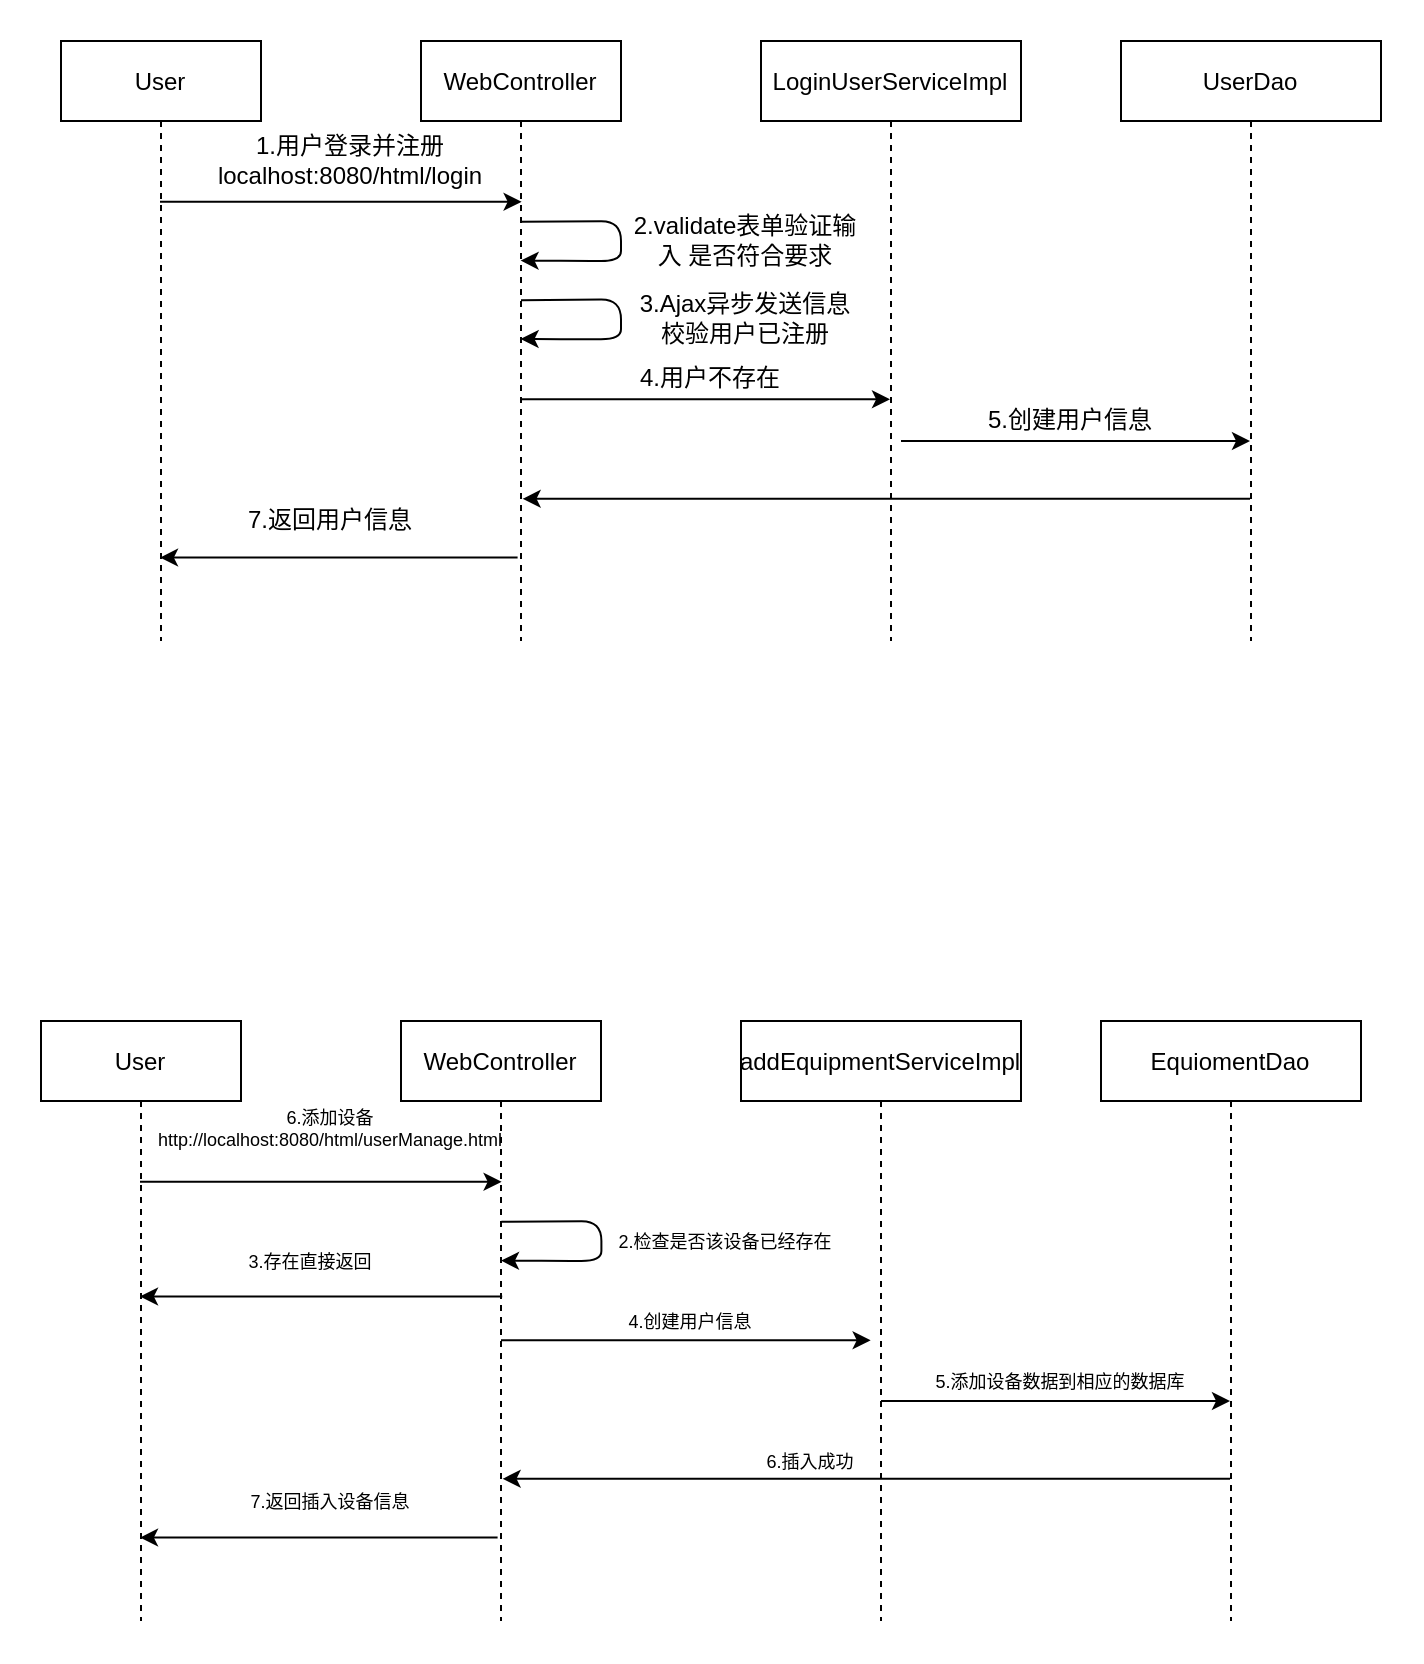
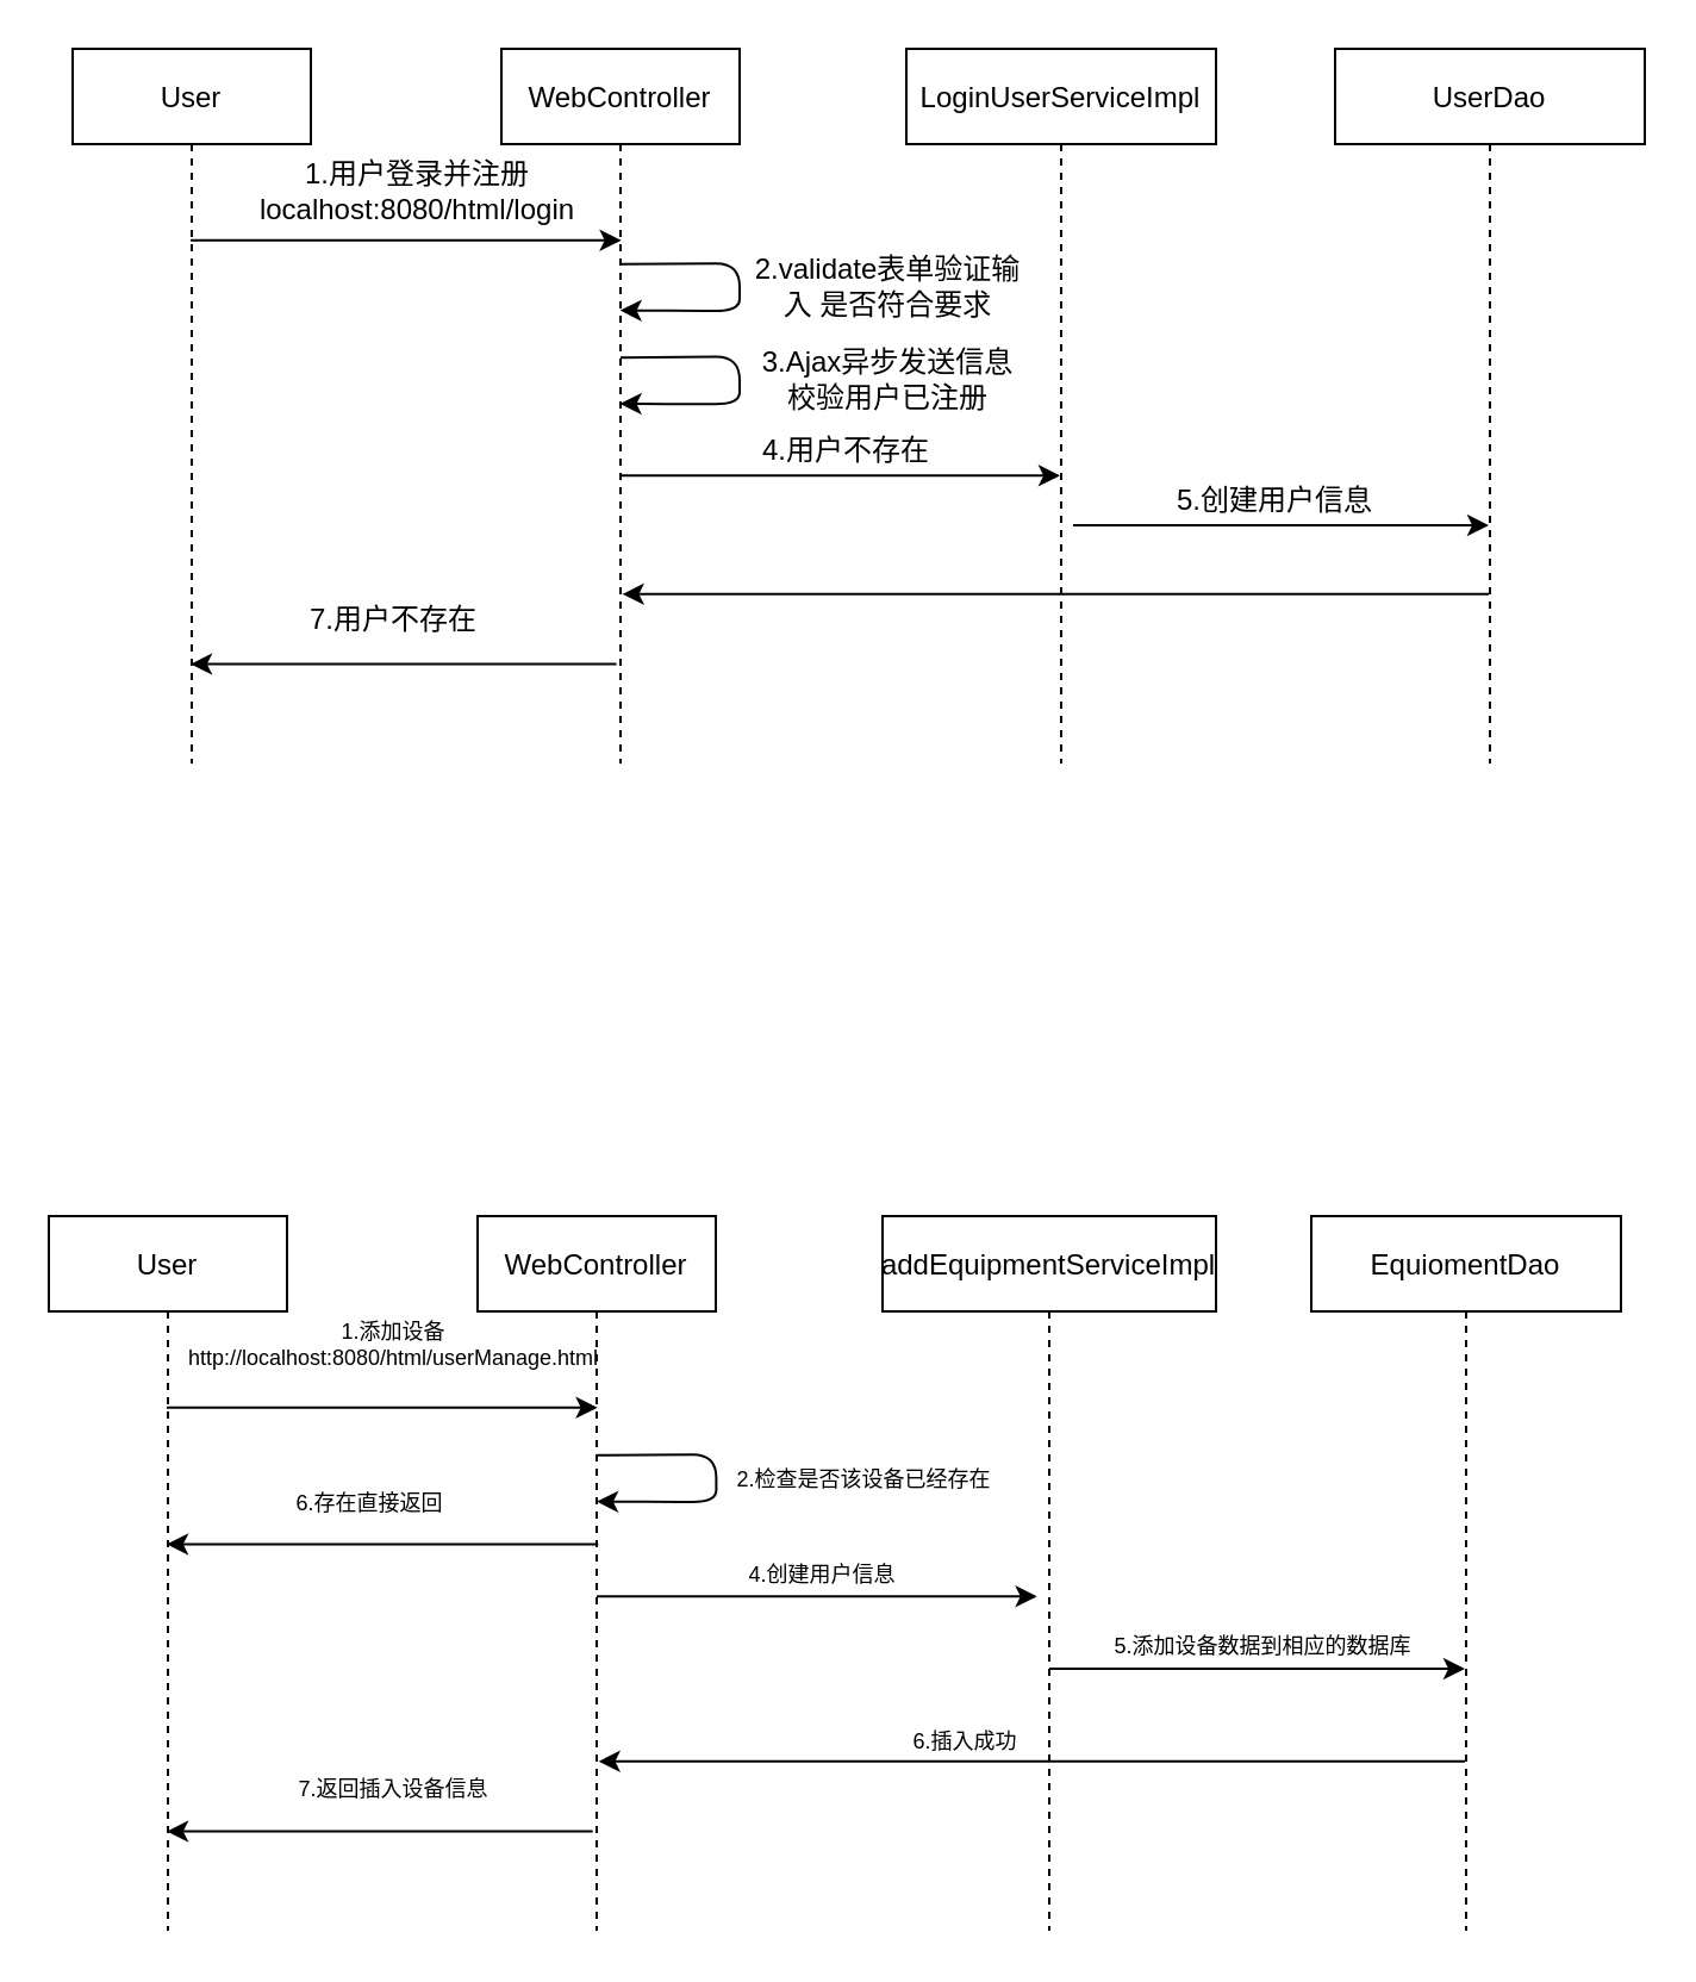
  <mxCell id="0" />
  <mxCell id="1" parent="0" />
  <mxCell id="2" value="User" style="shape=umlLifeline;perimeter=lifelinePerimeter;container=1;collapsible=0;recursiveResize=0;rounded=0;shadow=0;strokeWidth=1;" parent="1" vertex="1"><mxGeometry x="30" y="20" width="100" height="300" as="geometry" /></mxCell>
  <mxCell id="3" value="WebController" style="shape=umlLifeline;perimeter=lifelinePerimeter;container=1;collapsible=0;recursiveResize=0;rounded=0;shadow=0;strokeWidth=1;" parent="1" vertex="1"><mxGeometry x="210" y="20" width="100" height="300" as="geometry" /></mxCell>
  <mxCell id="4" value="LoginUserServiceImpl" style="shape=umlLifeline;perimeter=lifelinePerimeter;container=1;collapsible=0;recursiveResize=0;rounded=0;shadow=0;strokeWidth=1;" vertex="1" parent="1"><mxGeometry x="380" y="20" width="130" height="300" as="geometry" /></mxCell>
  <mxCell id="5" value="" style="endArrow=classic;html=1;" edge="1" parent="4" target="6"><mxGeometry width="50" height="50" relative="1" as="geometry"><mxPoint x="70" y="200" as="sourcePoint" /><mxPoint x="120" y="150" as="targetPoint" /></mxGeometry></mxCell>
  <mxCell id="6" value="UserDao" style="shape=umlLifeline;perimeter=lifelinePerimeter;container=1;collapsible=0;recursiveResize=0;rounded=0;shadow=0;strokeWidth=1;" vertex="1" parent="1"><mxGeometry x="560" y="20" width="130" height="300" as="geometry" /></mxCell>
  <mxCell id="7" value="" style="endArrow=classic;html=1;entryX=0.503;entryY=0.268;entryDx=0;entryDy=0;entryPerimeter=0;" edge="1" parent="1" source="2" target="3"><mxGeometry width="50" height="50" relative="1" as="geometry"><mxPoint x="130" y="150" as="sourcePoint" /><mxPoint x="180" y="100" as="targetPoint" /></mxGeometry></mxCell>
  <mxCell id="8" value="" style="endArrow=classic;html=1;" edge="1" parent="1"><mxGeometry width="50" height="50" relative="1" as="geometry"><mxPoint x="259.667" y="199.17" as="sourcePoint" /><mxPoint x="444.5" y="199.17" as="targetPoint" /></mxGeometry></mxCell>
  <mxCell id="9" value="&lt;div&gt;1.用户登录并注册&lt;/div&gt;&lt;div&gt;localhost:8080/html/login&lt;br&gt;&lt;/div&gt;" style="text;html=1;strokeColor=none;fillColor=none;align=center;verticalAlign=middle;whiteSpace=wrap;rounded=0;" vertex="1" parent="1"><mxGeometry x="100" y="70" width="150" height="20" as="geometry" /></mxCell>
  <mxCell id="10" value="3.Ajax异步发送信息校验用户已注册" style="text;html=1;strokeColor=none;fillColor=none;align=center;verticalAlign=middle;whiteSpace=wrap;rounded=0;" vertex="1" parent="1"><mxGeometry x="315" y="149.17" width="115" height="20" as="geometry" /></mxCell>
  <mxCell id="11" value="4.用户不存在" style="text;html=1;strokeColor=none;fillColor=none;align=center;verticalAlign=middle;whiteSpace=wrap;rounded=0;" vertex="1" parent="1"><mxGeometry x="300" y="179.17" width="110" height="20" as="geometry" /></mxCell>
  <mxCell id="12" value="5.创建用户信息" style="text;html=1;strokeColor=none;fillColor=none;align=center;verticalAlign=middle;whiteSpace=wrap;rounded=0;" vertex="1" parent="1"><mxGeometry x="480" y="200" width="110" height="20" as="geometry" /></mxCell>
  <mxCell id="13" value="" style="endArrow=classic;html=1;entryX=0.508;entryY=0.763;entryDx=0;entryDy=0;entryPerimeter=0;" edge="1" parent="1" source="6" target="3"><mxGeometry width="50" height="50" relative="1" as="geometry"><mxPoint x="530" y="300" as="sourcePoint" /><mxPoint x="580" y="250" as="targetPoint" /></mxGeometry></mxCell>
  <mxCell id="14" value="" style="endArrow=classic;html=1;exitX=0.483;exitY=0.861;exitDx=0;exitDy=0;exitPerimeter=0;" edge="1" parent="1" source="3" target="2"><mxGeometry width="50" height="50" relative="1" as="geometry"><mxPoint x="140" y="270" as="sourcePoint" /><mxPoint x="190" y="220" as="targetPoint" /></mxGeometry></mxCell>
- <mxCell id="15" value="7.返回用户信息" style="text;html=1;strokeColor=none;fillColor=none;align=center;verticalAlign=middle;whiteSpace=wrap;rounded=0;" vertex="1" parent="1"><mxGeometry x="120" y="250" width="90" height="20" as="geometry" /></mxCell>
+ <mxCell id="15" value="7.用户不存在" style="text;html=1;strokeColor=none;fillColor=none;align=center;verticalAlign=middle;whiteSpace=wrap;rounded=0;" vertex="1" parent="1"><mxGeometry x="120" y="250" width="90" height="20" as="geometry" /></mxCell>
  <mxCell id="16" value="" style="endArrow=classic;html=1;entryX=0.498;entryY=0.366;entryDx=0;entryDy=0;entryPerimeter=0;" edge="1" parent="1" target="3"><mxGeometry width="50" height="50" relative="1" as="geometry"><mxPoint x="260.001" y="110.4" as="sourcePoint" /><mxPoint x="259" y="132" as="targetPoint" /><Array as="points"><mxPoint x="310" y="110" /><mxPoint x="310" y="130" /><mxPoint x="290" y="130" /></Array></mxGeometry></mxCell>
  <mxCell id="17" value="2.validate表单验证输入 是否符合要求" style="text;html=1;strokeColor=none;fillColor=none;align=center;verticalAlign=middle;whiteSpace=wrap;rounded=0;" vertex="1" parent="1"><mxGeometry x="315" y="110" width="115" height="20" as="geometry" /></mxCell>
  <mxCell id="18" value="" style="endArrow=classic;html=1;entryX=0.498;entryY=0.366;entryDx=0;entryDy=0;entryPerimeter=0;" edge="1" parent="1"><mxGeometry width="50" height="50" relative="1" as="geometry"><mxPoint x="260.001" y="149.57" as="sourcePoint" /><mxPoint x="259.8" y="168.97" as="targetPoint" /><Array as="points"><mxPoint x="310" y="149.17" /><mxPoint x="310" y="169.17" /><mxPoint x="290" y="169.17" /></Array></mxGeometry></mxCell>
  <mxCell id="19" value="User" style="shape=umlLifeline;perimeter=lifelinePerimeter;container=1;collapsible=0;recursiveResize=0;rounded=0;shadow=0;strokeWidth=1;" vertex="1" parent="1"><mxGeometry x="20" y="510" width="100" height="300" as="geometry" /></mxCell>
  <mxCell id="20" value="WebController" style="shape=umlLifeline;perimeter=lifelinePerimeter;container=1;collapsible=0;recursiveResize=0;rounded=0;shadow=0;strokeWidth=1;" vertex="1" parent="1"><mxGeometry x="200" y="510" width="100" height="300" as="geometry" /></mxCell>
  <mxCell id="21" value="addEquipmentServiceImpl" style="shape=umlLifeline;perimeter=lifelinePerimeter;container=1;collapsible=0;recursiveResize=0;rounded=0;shadow=0;strokeWidth=1;" vertex="1" parent="1"><mxGeometry x="370" y="510" width="140" height="300" as="geometry" /></mxCell>
  <mxCell id="22" value="" style="endArrow=classic;html=1;" edge="1" parent="21"><mxGeometry width="50" height="50" relative="1" as="geometry"><mxPoint x="70" y="190" as="sourcePoint" /><mxPoint x="244.5" y="190" as="targetPoint" /></mxGeometry></mxCell>
  <mxCell id="23" value="EquiomentDao" style="shape=umlLifeline;perimeter=lifelinePerimeter;container=1;collapsible=0;recursiveResize=0;rounded=0;shadow=0;strokeWidth=1;" vertex="1" parent="1"><mxGeometry x="550" y="510" width="130" height="300" as="geometry" /></mxCell>
  <mxCell id="24" value="" style="endArrow=classic;html=1;entryX=0.503;entryY=0.268;entryDx=0;entryDy=0;entryPerimeter=0;" edge="1" parent="1" source="19" target="20"><mxGeometry width="50" height="50" relative="1" as="geometry"><mxPoint x="120" y="640" as="sourcePoint" /><mxPoint x="170" y="590" as="targetPoint" /></mxGeometry></mxCell>
  <mxCell id="25" value="" style="endArrow=classic;html=1;" edge="1" parent="1"><mxGeometry width="50" height="50" relative="1" as="geometry"><mxPoint x="249.997" y="669.66" as="sourcePoint" /><mxPoint x="434.83" y="669.66" as="targetPoint" /></mxGeometry></mxCell>
- <mxCell id="26" value="&lt;div style=&quot;font-size: 9px&quot;&gt;&lt;font style=&quot;font-size: 9px&quot;&gt;6.添加设备&lt;/font&gt;&lt;/div&gt;&lt;div style=&quot;font-size: 9px&quot;&gt;&lt;font style=&quot;font-size: 9px&quot;&gt;http://localhost:8080/html/userManage.html&lt;br&gt;&lt;/font&gt;&lt;/div&gt;&lt;div style=&quot;font-size: 9px&quot;&gt;&lt;font style=&quot;font-size: 9px&quot;&gt;&lt;br&gt;&lt;/font&gt;&lt;/div&gt;" style="text;html=1;strokeColor=none;fillColor=none;align=center;verticalAlign=middle;whiteSpace=wrap;rounded=0;" vertex="1" parent="1"><mxGeometry x="90" y="560" width="150" height="20" as="geometry" /></mxCell>
+ <mxCell id="26" value="&lt;div style=&quot;font-size: 9px&quot;&gt;&lt;font style=&quot;font-size: 9px&quot;&gt;1.添加设备&lt;/font&gt;&lt;/div&gt;&lt;div style=&quot;font-size: 9px&quot;&gt;&lt;font style=&quot;font-size: 9px&quot;&gt;http://localhost:8080/html/userManage.html&lt;br&gt;&lt;/font&gt;&lt;/div&gt;&lt;div style=&quot;font-size: 9px&quot;&gt;&lt;font style=&quot;font-size: 9px&quot;&gt;&lt;br&gt;&lt;/font&gt;&lt;/div&gt;" style="text;html=1;strokeColor=none;fillColor=none;align=center;verticalAlign=middle;whiteSpace=wrap;rounded=0;" vertex="1" parent="1"><mxGeometry x="90" y="560" width="150" height="20" as="geometry" /></mxCell>
  <mxCell id="27" value="&lt;font style=&quot;font-size: 9px&quot;&gt;2.检查是否该设备已经存在&lt;/font&gt;" style="text;html=1;strokeColor=none;fillColor=none;align=center;verticalAlign=middle;whiteSpace=wrap;rounded=0;" vertex="1" parent="1"><mxGeometry x="305.2" y="610" width="114.8" height="20" as="geometry" /></mxCell>
  <mxCell id="28" value="&lt;font style=&quot;font-size: 9px&quot;&gt;4.&lt;font style=&quot;font-size: 9px&quot;&gt;创建用户信息&lt;/font&gt;&lt;/font&gt;" style="text;html=1;strokeColor=none;fillColor=none;align=center;verticalAlign=middle;whiteSpace=wrap;rounded=0;" vertex="1" parent="1"><mxGeometry x="290.33" y="649.66" width="110" height="20" as="geometry" /></mxCell>
  <mxCell id="29" value="&lt;font style=&quot;font-size: 9px&quot;&gt;5.添加设备数据到相应的数据库&lt;/font&gt;" style="text;html=1;strokeColor=none;fillColor=none;align=center;verticalAlign=middle;whiteSpace=wrap;rounded=0;" vertex="1" parent="1"><mxGeometry x="460" y="680" width="140" height="20" as="geometry" /></mxCell>
  <mxCell id="30" value="" style="endArrow=classic;html=1;entryX=0.508;entryY=0.763;entryDx=0;entryDy=0;entryPerimeter=0;" edge="1" parent="1" source="23" target="20"><mxGeometry width="50" height="50" relative="1" as="geometry"><mxPoint x="520" y="790" as="sourcePoint" /><mxPoint x="570" y="740" as="targetPoint" /></mxGeometry></mxCell>
  <mxCell id="31" value="&lt;font style=&quot;font-size: 9px&quot;&gt;6.插入成功&lt;/font&gt;" style="text;html=1;strokeColor=none;fillColor=none;align=center;verticalAlign=middle;whiteSpace=wrap;rounded=0;" vertex="1" parent="1"><mxGeometry x="360" y="720" width="90" height="20" as="geometry" /></mxCell>
  <mxCell id="32" value="" style="endArrow=classic;html=1;exitX=0.483;exitY=0.861;exitDx=0;exitDy=0;exitPerimeter=0;" edge="1" parent="1" source="20" target="19"><mxGeometry width="50" height="50" relative="1" as="geometry"><mxPoint x="130" y="760" as="sourcePoint" /><mxPoint x="180" y="710" as="targetPoint" /></mxGeometry></mxCell>
  <mxCell id="33" value="&lt;font style=&quot;font-size: 9px&quot;&gt;7.返回插入设备信息&lt;/font&gt;" style="text;html=1;strokeColor=none;fillColor=none;align=center;verticalAlign=middle;whiteSpace=wrap;rounded=0;" vertex="1" parent="1"><mxGeometry x="110" y="740" width="110" height="20" as="geometry" /></mxCell>
  <mxCell id="34" value="" style="endArrow=classic;html=1;entryX=0.498;entryY=0.366;entryDx=0;entryDy=0;entryPerimeter=0;" edge="1" parent="1"><mxGeometry width="50" height="50" relative="1" as="geometry"><mxPoint x="250.201" y="610.4" as="sourcePoint" /><mxPoint x="250" y="629.8" as="targetPoint" /><Array as="points"><mxPoint x="300.2" y="610" /><mxPoint x="300.2" y="630" /><mxPoint x="280.2" y="630" /></Array></mxGeometry></mxCell>
  <mxCell id="35" value="" style="endArrow=classic;html=1;exitX=0.506;exitY=0.459;exitDx=0;exitDy=0;exitPerimeter=0;" edge="1" parent="1" source="20" target="19"><mxGeometry width="50" height="50" relative="1" as="geometry"><mxPoint x="260" y="700" as="sourcePoint" /><mxPoint x="310" y="650" as="targetPoint" /></mxGeometry></mxCell>
- <mxCell id="36" value="&lt;font style=&quot;font-size: 9px&quot;&gt;3.存在直接返回&lt;/font&gt;" style="text;html=1;strokeColor=none;fillColor=none;align=center;verticalAlign=middle;whiteSpace=wrap;rounded=0;" vertex="1" parent="1"><mxGeometry x="105" y="620" width="100" height="20" as="geometry" /></mxCell>
+ <mxCell id="36" value="&lt;font style=&quot;font-size: 9px&quot;&gt;6.存在直接返回&lt;/font&gt;" style="text;html=1;strokeColor=none;fillColor=none;align=center;verticalAlign=middle;whiteSpace=wrap;rounded=0;" vertex="1" parent="1"><mxGeometry x="105" y="620" width="100" height="20" as="geometry" /></mxCell>
